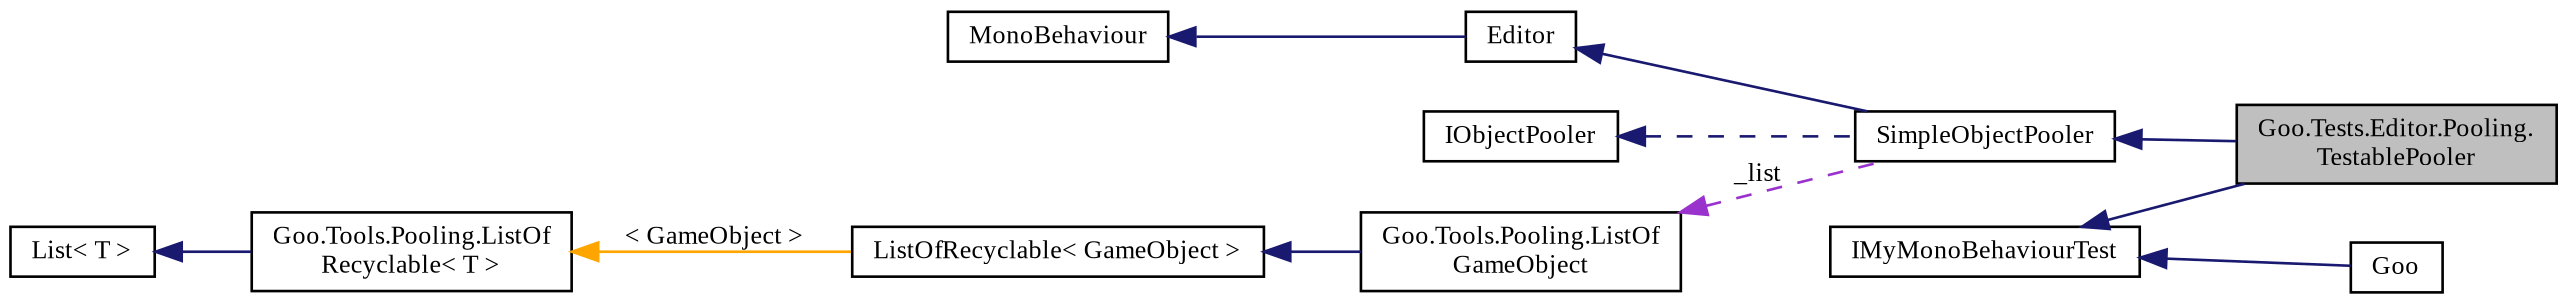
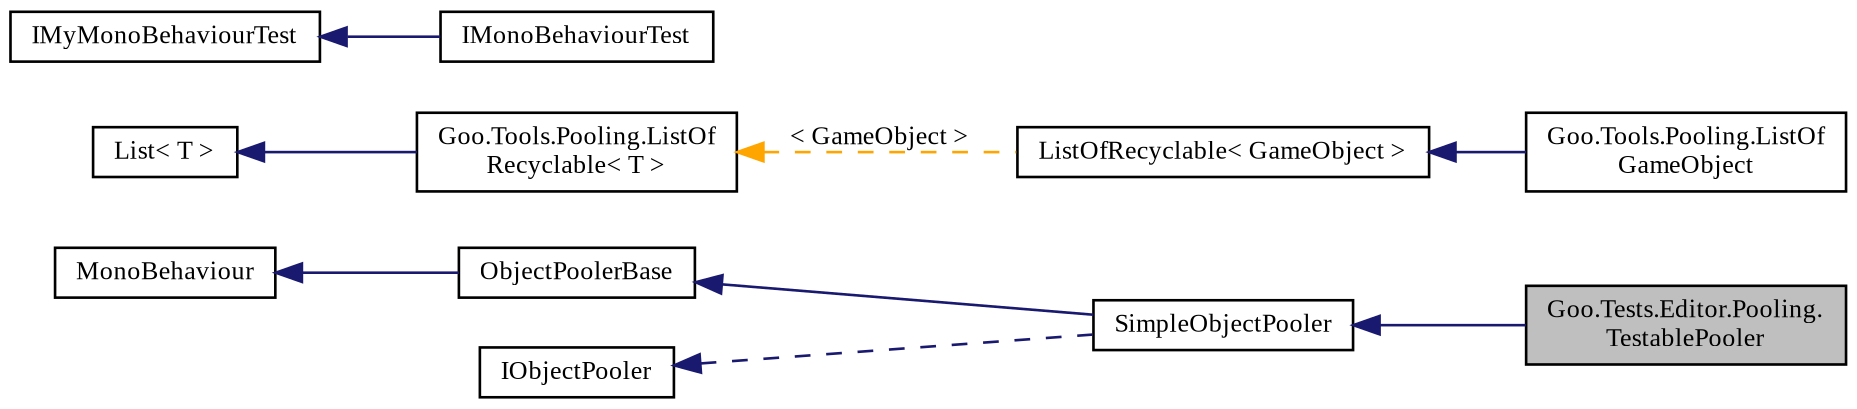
  digraph {
    fontname="Liberation Serif"
    rankdir=LR
    node [color=black fillcolor=white fontname="Liberation Serif" fontsize=10 shape=record style=filled]
    edge [color=midnightblue dir=back fontname="Liberation Serif" fontsize=10 labelfontname=Calibrii labelfontsize=10 style=solid]
    n1 [fillcolor=grey75 fontcolor=black height=0.2 label="Goo.Tests.Editor.Pooling.\lTestablePooler" width=0.4]
    n2 [height=0.2 label=SimpleObjectPooler width=0.4]
-   n3 [height=0.2 label=Editor width=0.4]
+   n3 [height=0.2 label=ObjectPoolerBase width=0.4]
    n4 [height=0.2 label=MonoBehaviour width=0.4]
    n5 [height=0.2 label=IObjectPooler width=0.4]
    n6 [height=0.2 label="Goo.Tools.Pooling.ListOf\lGameObject" width=0.4]
    n7 [height=0.2 label="ListOfRecyclable\< GameObject \>" width=0.4]
    n8 [height=0.2 label="Goo.Tools.Pooling.ListOf\lRecyclable\< T \>" width=0.4]
    n9 [height=0.2 label="List\< T \>" width=0.4]
    n10 [height=0.2 label=IMyMonoBehaviourTest width=0.4]
-   n11 [height=0.2 label=Goo width=0.4]
+   n11 [height=0.2 label=IMonoBehaviourTest width=0.4]
    n2 -> n1
    n3 -> n2
    n4 -> n3
    n5 -> n2 [style=dashed]
-   n6 -> n2 [color=darkorchid3 label=" _list" style=dashed]
    n7 -> n6
-   n8 -> n7 [color=orange label=" \< GameObject \>"]
+   n8 -> n7 [color=orange label=" \< GameObject \>" style=dashed]
    n9 -> n8
-   n10 -> n1
    n10 -> n11
  }
